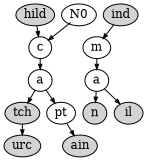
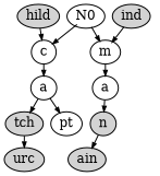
  digraph {
    nodesep=0.1
    ranksep=0.15
    node [fillcolor=lightgray fixedsize=shape fontsize=12 shape=ellipse style=filled]
    edge [arrowsize=0.5]
    n1 [fillcolor=white height=0.3 label=c width=0.3]
    n2 [fillcolor=white height=0.3 label=a width=0.3]
    n3 [fillcolor=white height=0.3 label=N0 width=0.3]
    n4 [fillcolor=white height=0.3 label=m width=0.3]
    n5 [fillcolor=white height=0.3 label=a width=0.3]
    n6 [height=0.3 label=tch width=0.4]
    n7 [fillcolor=white height=0.3 label=pt width=0.4]
    n8 [height=0.3 label=hild width=0.4]
    n9 [height=0.3 label=n width=0.3]
-   n10 [height=0.3 label=il width=0.4]
    n11 [height=0.3 label=ind width=0.4]
    n12 [height=0.3 label=urc width=0.4]
    n13 [height=0.3 label=ain width=0.4]
    n1 -> n2
    n2 -> n6
    n2 -> n7
    n3 -> n1
+   n3 -> n4
    n4 -> n5
    n5 -> n9
-   n5 -> n10
    n6 -> n12
-   n7 -> n13
+   n9 -> n13
    n8 -> n1
    n11 -> n4
  }
